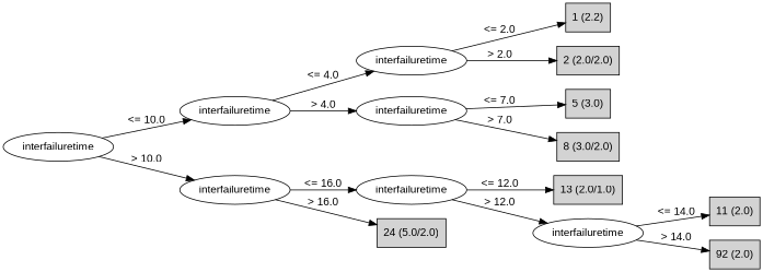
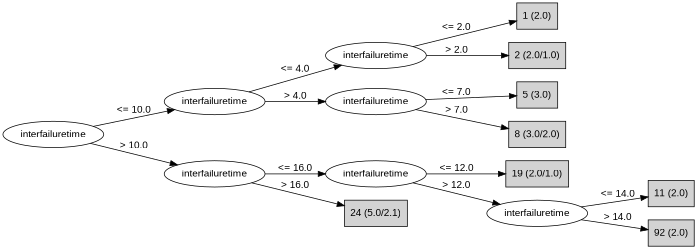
  digraph {
    fontname="Liberation Sans"
    rankdir=LR
    node [fontname="Liberation Sans" shape=box style=filled]
    edge [fontname="Liberation Sans"]
    n1 [label=interfailuretime shape="" style=""]
    n2 [label=interfailuretime shape="" style=""]
    n3 [label=interfailuretime shape="" style=""]
    n4 [label=interfailuretime shape="" style=""]
    n5 [label=interfailuretime shape="" style=""]
    n6 [label=interfailuretime shape="" style=""]
-   n7 [label="24 (5.0/2.0)"]
-   n8 [label="1 (2.2)"]
-   n9 [label="2 (2.0/2.0)"]
+   n7 [label="24 (5.0/2.1)"]
+   n8 [label="1 (2.0)"]
+   n9 [label="2 (2.0/1.0)"]
    n10 [label="5 (3.0)"]
    n11 [label="8 (3.0/2.0)"]
-   n12 [label="13 (2.0/1.0)"]
+   n12 [label="19 (2.0/1.0)"]
    n13 [label=interfailuretime shape="" style=""]
    n14 [label="11 (2.0)"]
    n15 [label="92 (2.0)"]
    n1 -> n2 [label="<= 10.0"]
    n1 -> n3 [label="> 10.0"]
    n2 -> n4 [label="<= 4.0"]
    n2 -> n5 [label="> 4.0"]
    n3 -> n6 [label="<= 16.0"]
    n3 -> n7 [label="> 16.0"]
    n4 -> n8 [label="<= 2.0"]
    n4 -> n9 [label="> 2.0"]
    n5 -> n10 [label="<= 7.0"]
    n5 -> n11 [label="> 7.0"]
    n6 -> n12 [label="<= 12.0"]
    n6 -> n13 [label="> 12.0"]
    n13 -> n14 [label="<= 14.0"]
    n13 -> n15 [label="> 14.0"]
  }
